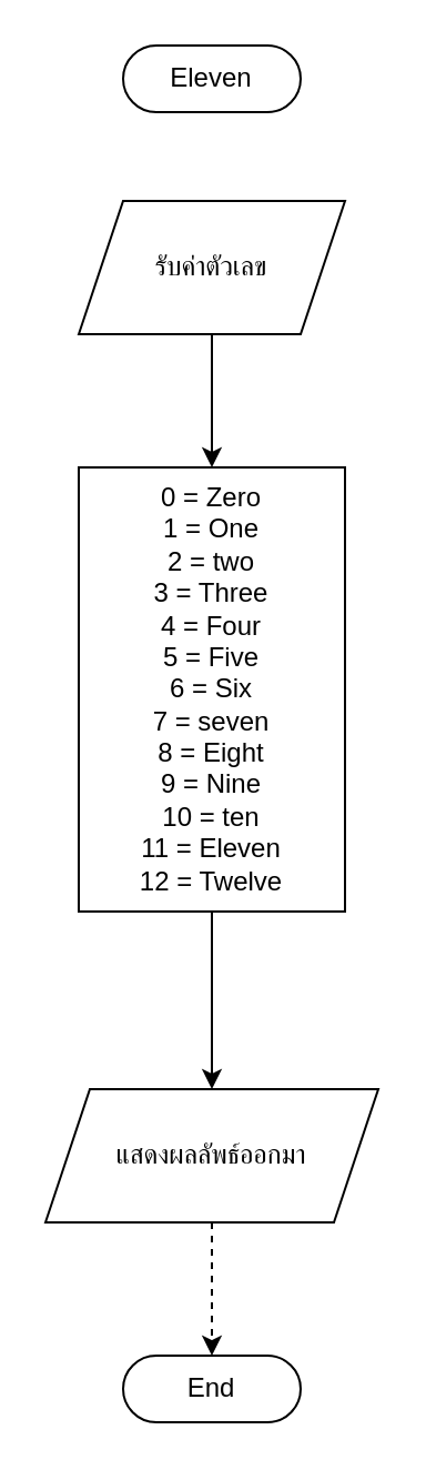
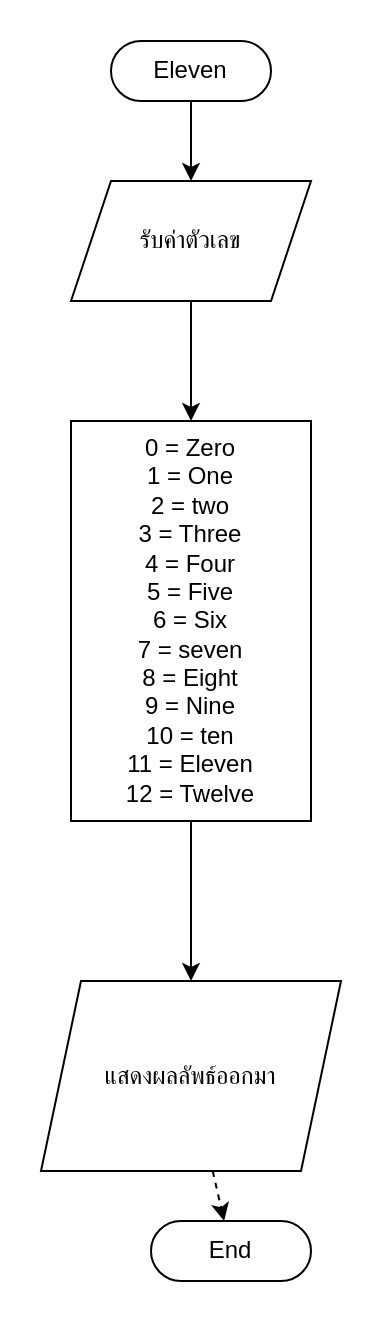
  <mxCell id="0" />
  <mxCell id="1" parent="0" />
+ <mxCell id="2" value="" style="edgeStyle=none;html=1;" edge="1" parent="1" source="3" target="6"><mxGeometry relative="1" as="geometry" /></mxCell>
  <mxCell id="3" value="Eleven" style="html=1;dashed=0;whiteSpace=wrap;shape=mxgraph.dfd.start" vertex="1" parent="1"><mxGeometry x="55" y="20" width="80" height="30" as="geometry" /></mxCell>
- <mxCell id="4" value="End" style="html=1;dashed=0;whiteSpace=wrap;shape=mxgraph.dfd.start" vertex="1" parent="1"><mxGeometry x="55" y="610" width="80" height="30" as="geometry" /></mxCell>
+ <mxCell id="4" value="End" style="html=1;dashed=0;whiteSpace=wrap;shape=mxgraph.dfd.start" vertex="1" parent="1"><mxGeometry x="75" y="610" width="80" height="30" as="geometry" /></mxCell>
  <mxCell id="5" value="" style="edgeStyle=none;html=1;" edge="1" parent="1" source="6" target="8"><mxGeometry relative="1" as="geometry" /></mxCell>
  <mxCell id="6" value="รับค่าตัวเลข" style="shape=parallelogram;perimeter=parallelogramPerimeter;whiteSpace=wrap;html=1;fixedSize=1;" vertex="1" parent="1"><mxGeometry x="35" y="90" width="120" height="60" as="geometry" /></mxCell>
  <mxCell id="7" value="" style="edgeStyle=none;html=1;" edge="1" parent="1" source="8" target="10"><mxGeometry relative="1" as="geometry" /></mxCell>
  <mxCell id="8" value="0 = Zero&lt;div&gt;1 = One&lt;/div&gt;&lt;div&gt;2 = two&lt;/div&gt;&lt;div&gt;3 = Three&lt;/div&gt;&lt;div&gt;4 = Four&lt;/div&gt;&lt;div&gt;5 = Five&lt;/div&gt;&lt;div&gt;6 = Six&lt;/div&gt;&lt;div&gt;7 = seven&lt;/div&gt;&lt;div&gt;8 = Eight&lt;/div&gt;&lt;div&gt;9 = Nine&lt;/div&gt;&lt;div&gt;10 = ten&lt;/div&gt;&lt;div&gt;11 = Eleven&lt;/div&gt;&lt;div&gt;12 = Twelve&lt;/div&gt;" style="rounded=0;whiteSpace=wrap;html=1;" vertex="1" parent="1"><mxGeometry x="35" y="210" width="120" height="200" as="geometry" /></mxCell>
  <mxCell id="9" value="" style="edgeStyle=none;html=1;dashed=1;" edge="1" parent="1" source="10" target="4"><mxGeometry relative="1" as="geometry" /></mxCell>
- <mxCell id="10" value="แสดงผลลัพธ์ออกมา" style="shape=parallelogram;perimeter=parallelogramPerimeter;whiteSpace=wrap;html=1;fixedSize=1;" vertex="1" parent="1"><mxGeometry x="20" y="490" width="150" height="60" as="geometry" /></mxCell>
+ <mxCell id="10" value="แสดงผลลัพธ์ออกมา" style="shape=parallelogram;perimeter=parallelogramPerimeter;whiteSpace=wrap;html=1;fixedSize=1;" vertex="1" parent="1"><mxGeometry x="20" y="490" width="150" height="95" as="geometry" /></mxCell>
